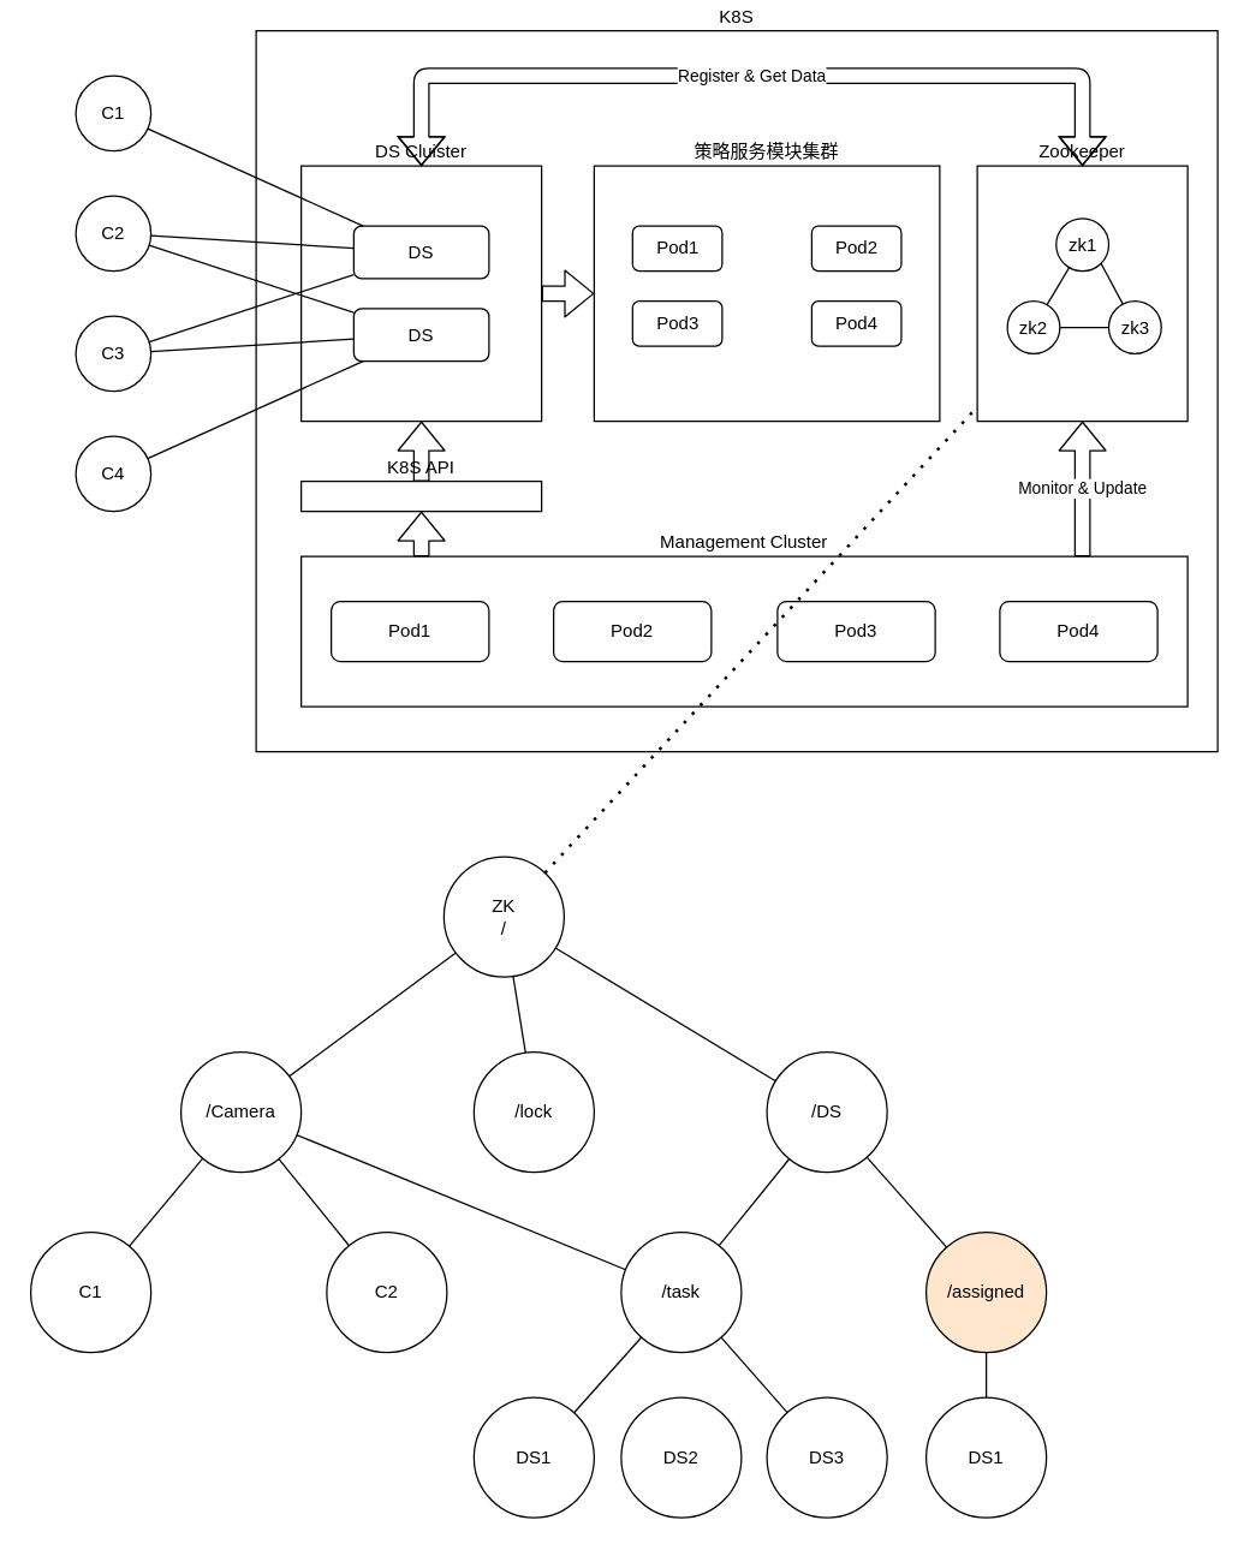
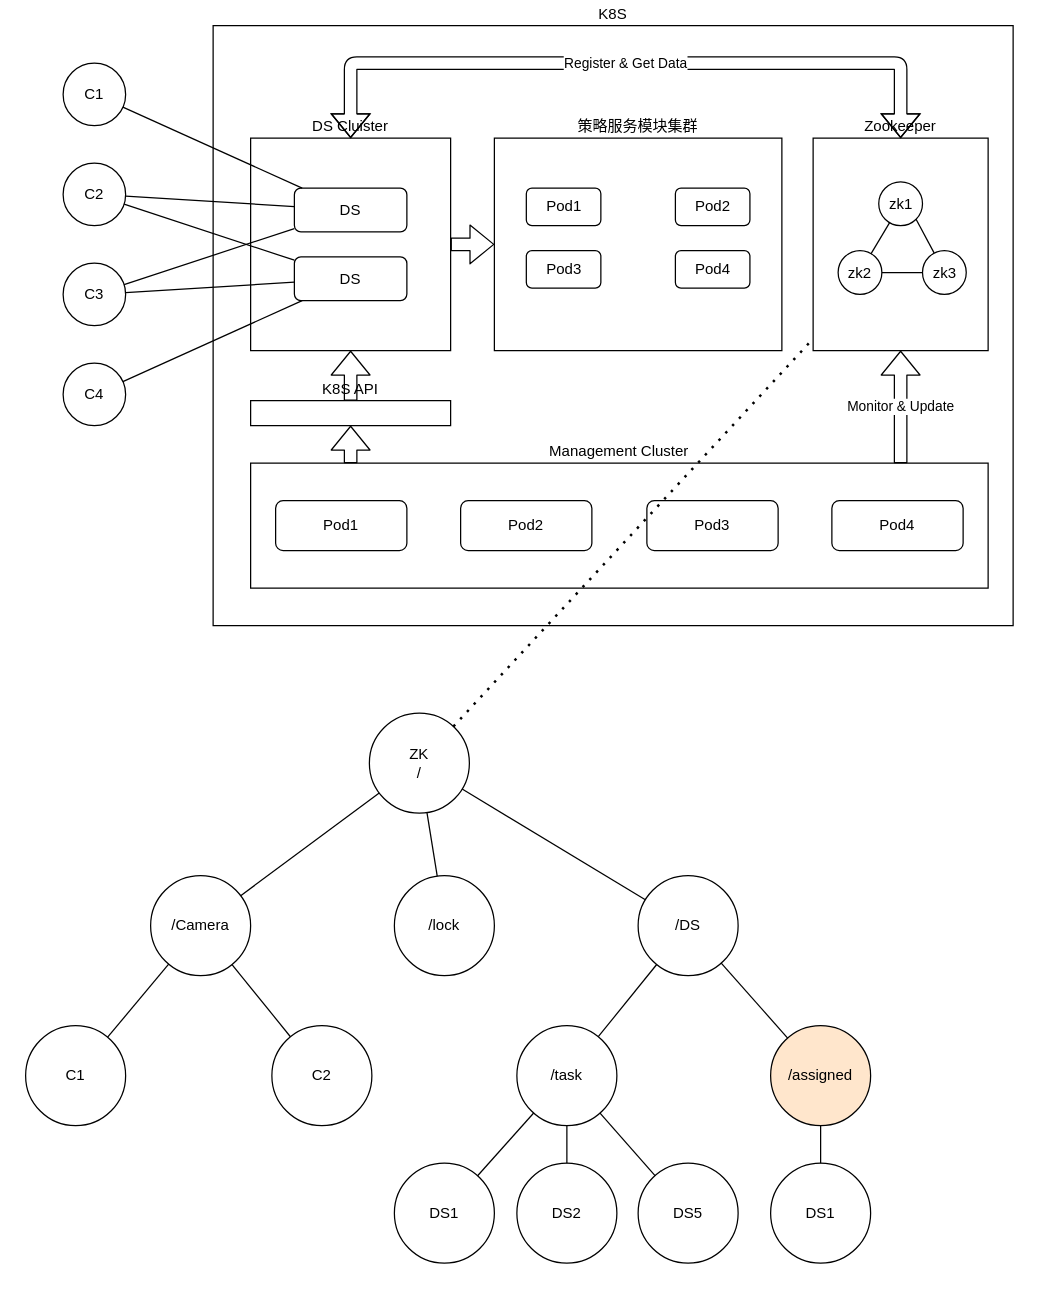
  <mxCell id="0" />
  <mxCell id="1" parent="0" />
  <mxCell id="2" value="C1" style="ellipse;whiteSpace=wrap;html=1;aspect=fixed;" vertex="1" parent="1"><mxGeometry x="50" y="50" width="50" height="50" as="geometry" /></mxCell>
  <mxCell id="3" value="C2" style="ellipse;whiteSpace=wrap;html=1;aspect=fixed;" vertex="1" parent="1"><mxGeometry x="50" y="130" width="50" height="50" as="geometry" /></mxCell>
  <mxCell id="4" value="C3" style="ellipse;whiteSpace=wrap;html=1;aspect=fixed;" vertex="1" parent="1"><mxGeometry x="50" y="210" width="50" height="50" as="geometry" /></mxCell>
  <mxCell id="5" value="C4" style="ellipse;whiteSpace=wrap;html=1;aspect=fixed;" vertex="1" parent="1"><mxGeometry x="50" y="290" width="50" height="50" as="geometry" /></mxCell>
  <mxCell id="6" value="K8S" style="rounded=0;whiteSpace=wrap;html=1;labelPosition=center;verticalLabelPosition=top;align=center;verticalAlign=bottom;" vertex="1" parent="1"><mxGeometry x="170" y="20" width="640" height="480" as="geometry" /></mxCell>
  <mxCell id="7" value="" style="group" vertex="1" connectable="0" parent="1"><mxGeometry x="200" y="110" width="160" height="170" as="geometry" /></mxCell>
  <mxCell id="8" value="DS Cluister" style="rounded=0;whiteSpace=wrap;html=1;labelPosition=center;verticalLabelPosition=top;align=center;verticalAlign=bottom;" vertex="1" parent="7"><mxGeometry width="160" height="170" as="geometry" /></mxCell>
  <mxCell id="9" value="DS" style="rounded=1;whiteSpace=wrap;html=1;" vertex="1" parent="7"><mxGeometry x="35" y="40" width="90" height="35" as="geometry" /></mxCell>
  <mxCell id="10" value="DS" style="rounded=1;whiteSpace=wrap;html=1;" vertex="1" parent="7"><mxGeometry x="35" y="95" width="90" height="35" as="geometry" /></mxCell>
  <mxCell id="11" value="" style="group" vertex="1" connectable="0" parent="1"><mxGeometry x="395" y="110" width="230" height="170" as="geometry" /></mxCell>
  <mxCell id="12" value="策略服务模块集群" style="rounded=0;whiteSpace=wrap;html=1;labelPosition=center;verticalLabelPosition=top;align=center;verticalAlign=bottom;" vertex="1" parent="11"><mxGeometry width="230" height="170" as="geometry" /></mxCell>
  <mxCell id="13" value="" style="group" vertex="1" connectable="0" parent="11"><mxGeometry x="25.556" y="40" width="178.889" height="80" as="geometry" /></mxCell>
  <mxCell id="14" value="Pod1" style="rounded=1;whiteSpace=wrap;html=1;" vertex="1" parent="13"><mxGeometry width="59.63" height="30" as="geometry" /></mxCell>
  <mxCell id="15" value="Pod2" style="rounded=1;whiteSpace=wrap;html=1;" vertex="1" parent="13"><mxGeometry x="119.259" width="59.63" height="30" as="geometry" /></mxCell>
  <mxCell id="16" value="Pod3" style="rounded=1;whiteSpace=wrap;html=1;" vertex="1" parent="13"><mxGeometry y="50" width="59.63" height="30" as="geometry" /></mxCell>
  <mxCell id="17" value="Pod4" style="rounded=1;whiteSpace=wrap;html=1;" vertex="1" parent="13"><mxGeometry x="119.259" y="50" width="59.63" height="30" as="geometry" /></mxCell>
  <mxCell id="18" value="" style="group" vertex="1" connectable="0" parent="1"><mxGeometry x="200" y="370" width="590" height="100" as="geometry" /></mxCell>
  <mxCell id="19" value="Management Cluster" style="rounded=0;whiteSpace=wrap;html=1;labelPosition=center;verticalLabelPosition=top;align=center;verticalAlign=bottom;" vertex="1" parent="18"><mxGeometry width="590" height="100" as="geometry" /></mxCell>
  <mxCell id="20" value="" style="group" vertex="1" connectable="0" parent="18"><mxGeometry x="20" y="30" width="550" height="40" as="geometry" /></mxCell>
  <mxCell id="21" value="Pod1" style="rounded=1;whiteSpace=wrap;html=1;" vertex="1" parent="20"><mxGeometry width="105" height="40" as="geometry" /></mxCell>
  <mxCell id="22" value="Pod2" style="rounded=1;whiteSpace=wrap;html=1;" vertex="1" parent="20"><mxGeometry x="148" width="105" height="40" as="geometry" /></mxCell>
  <mxCell id="23" value="Pod3" style="rounded=1;whiteSpace=wrap;html=1;" vertex="1" parent="20"><mxGeometry x="297" width="105" height="40" as="geometry" /></mxCell>
  <mxCell id="24" value="Pod4" style="rounded=1;whiteSpace=wrap;html=1;" vertex="1" parent="20"><mxGeometry x="445" width="105" height="40" as="geometry" /></mxCell>
  <mxCell id="25" value="K8S API" style="rounded=0;whiteSpace=wrap;html=1;labelPosition=center;verticalLabelPosition=top;align=center;verticalAlign=bottom;" vertex="1" parent="1"><mxGeometry x="200" y="320" width="160" height="20" as="geometry" /></mxCell>
  <mxCell id="26" value="" style="shape=flexArrow;endArrow=classic;html=1;entryX=0.5;entryY=1;entryDx=0;entryDy=0;" edge="1" parent="1" target="25"><mxGeometry width="50" height="50" relative="1" as="geometry"><mxPoint x="280" y="370" as="sourcePoint" /><mxPoint x="290" y="580" as="targetPoint" /></mxGeometry></mxCell>
  <mxCell id="27" value="" style="shape=flexArrow;endArrow=classic;html=1;entryX=0.5;entryY=1;entryDx=0;entryDy=0;exitX=0.5;exitY=0;exitDx=0;exitDy=0;" edge="1" parent="1" source="25" target="8"><mxGeometry width="50" height="50" relative="1" as="geometry"><mxPoint x="290" y="380" as="sourcePoint" /><mxPoint x="290" y="350" as="targetPoint" /></mxGeometry></mxCell>
  <mxCell id="28" value="" style="group" vertex="1" connectable="0" parent="1"><mxGeometry x="650" y="110" width="140" height="170" as="geometry" /></mxCell>
  <mxCell id="29" value="Zookeeper" style="rounded=0;whiteSpace=wrap;html=1;labelPosition=center;verticalLabelPosition=top;align=center;verticalAlign=bottom;" vertex="1" parent="28"><mxGeometry width="140" height="170" as="geometry" /></mxCell>
  <mxCell id="30" value="" style="group" vertex="1" connectable="0" parent="28"><mxGeometry x="20" y="35" width="102.5" height="90" as="geometry" /></mxCell>
  <mxCell id="31" value="zk1" style="ellipse;whiteSpace=wrap;html=1;aspect=fixed;" vertex="1" parent="30"><mxGeometry x="32.5" width="35" height="35" as="geometry" /></mxCell>
  <mxCell id="32" value="zk2" style="ellipse;whiteSpace=wrap;html=1;aspect=fixed;" vertex="1" parent="30"><mxGeometry y="55" width="35" height="35" as="geometry" /></mxCell>
  <mxCell id="33" value="zk3" style="ellipse;whiteSpace=wrap;html=1;aspect=fixed;" vertex="1" parent="30"><mxGeometry x="67.5" y="55" width="35" height="35" as="geometry" /></mxCell>
  <mxCell id="34" value="" style="endArrow=none;html=1;" edge="1" parent="30" source="32" target="31"><mxGeometry width="50" height="50" relative="1" as="geometry"><mxPoint x="-250" y="155" as="sourcePoint" /><mxPoint x="-200" y="105" as="targetPoint" /></mxGeometry></mxCell>
  <mxCell id="35" value="" style="endArrow=none;html=1;entryX=1;entryY=1;entryDx=0;entryDy=0;" edge="1" parent="30" source="33" target="31"><mxGeometry width="50" height="50" relative="1" as="geometry"><mxPoint x="27.5" y="65" as="sourcePoint" /><mxPoint x="47.626" y="39.874" as="targetPoint" /></mxGeometry></mxCell>
  <mxCell id="36" value="" style="endArrow=none;html=1;" edge="1" parent="30" source="32" target="33"><mxGeometry width="50" height="50" relative="1" as="geometry"><mxPoint x="-250" y="155" as="sourcePoint" /><mxPoint x="-200" y="105" as="targetPoint" /></mxGeometry></mxCell>
  <mxCell id="37" value="Monitor &amp;amp; Update" style="shape=flexArrow;endArrow=classic;html=1;entryX=0.5;entryY=1;entryDx=0;entryDy=0;" edge="1" parent="1" target="29"><mxGeometry width="50" height="50" relative="1" as="geometry"><mxPoint x="720" y="370" as="sourcePoint" /><mxPoint x="470" y="250" as="targetPoint" /></mxGeometry></mxCell>
  <mxCell id="38" value="" style="shape=flexArrow;endArrow=classic;html=1;entryX=0;entryY=0.5;entryDx=0;entryDy=0;" edge="1" parent="1" source="8" target="12"><mxGeometry width="50" height="50" relative="1" as="geometry"><mxPoint x="420" y="300" as="sourcePoint" /><mxPoint x="470" y="250" as="targetPoint" /></mxGeometry></mxCell>
  <mxCell id="39" value="" style="endArrow=none;html=1;" edge="1" parent="1" source="9" target="2"><mxGeometry width="50" height="50" relative="1" as="geometry"><mxPoint x="420" y="300" as="sourcePoint" /><mxPoint x="470" y="250" as="targetPoint" /></mxGeometry></mxCell>
  <mxCell id="40" value="" style="endArrow=none;html=1;" edge="1" parent="1" source="9" target="3"><mxGeometry width="50" height="50" relative="1" as="geometry"><mxPoint x="251.242" y="160" as="sourcePoint" /><mxPoint x="107.808" y="95.236" as="targetPoint" /></mxGeometry></mxCell>
  <mxCell id="41" value="" style="endArrow=none;html=1;" edge="1" parent="1" source="10" target="4"><mxGeometry width="50" height="50" relative="1" as="geometry"><mxPoint x="245" y="174.741" as="sourcePoint" /><mxPoint x="109.957" y="166.461" as="targetPoint" /></mxGeometry></mxCell>
  <mxCell id="42" value="" style="endArrow=none;html=1;" edge="1" parent="1" source="10" target="5"><mxGeometry width="50" height="50" relative="1" as="geometry"><mxPoint x="245" y="235.259" as="sourcePoint" /><mxPoint x="109.957" y="243.539" as="targetPoint" /></mxGeometry></mxCell>
  <mxCell id="43" value="" style="endArrow=none;html=1;" edge="1" parent="1" source="9" target="4"><mxGeometry width="50" height="50" relative="1" as="geometry"><mxPoint x="255" y="245.259" as="sourcePoint" /><mxPoint x="119.957" y="253.539" as="targetPoint" /></mxGeometry></mxCell>
  <mxCell id="44" value="" style="endArrow=none;html=1;" edge="1" parent="1" source="10" target="3"><mxGeometry width="50" height="50" relative="1" as="geometry"><mxPoint x="265" y="255.259" as="sourcePoint" /><mxPoint x="129.957" y="263.539" as="targetPoint" /></mxGeometry></mxCell>
  <mxCell id="45" value="Register &amp;amp; Get Data" style="shape=flexArrow;endArrow=classic;startArrow=classic;html=1;edgeStyle=elbowEdgeStyle;entryX=0.5;entryY=0;entryDx=0;entryDy=0;exitX=0.5;exitY=0;exitDx=0;exitDy=0;" edge="1" parent="1" source="8" target="29"><mxGeometry width="100" height="100" relative="1" as="geometry"><mxPoint x="400" y="330" as="sourcePoint" /><mxPoint x="500" y="230" as="targetPoint" /><Array as="points"><mxPoint x="500" y="50" /></Array></mxGeometry></mxCell>
  <mxCell id="46" value="ZK&lt;br&gt;/" style="ellipse;whiteSpace=wrap;html=1;aspect=fixed;flipV=1;" vertex="1" parent="1"><mxGeometry x="295" y="570" width="80" height="80" as="geometry" /></mxCell>
  <mxCell id="47" value="/Camera" style="ellipse;whiteSpace=wrap;html=1;aspect=fixed;" vertex="1" parent="1"><mxGeometry x="120" y="700" width="80" height="80" as="geometry" /></mxCell>
  <mxCell id="48" value="/task" style="ellipse;whiteSpace=wrap;html=1;aspect=fixed;flipH=0;" vertex="1" parent="1"><mxGeometry x="413" y="820" width="80" height="80" as="geometry" /></mxCell>
  <mxCell id="49" value="/DS" style="ellipse;whiteSpace=wrap;html=1;aspect=fixed;" vertex="1" parent="1"><mxGeometry x="510" y="700" width="80" height="80" as="geometry" /></mxCell>
  <mxCell id="50" value="/assigned" style="ellipse;whiteSpace=wrap;html=1;aspect=fixed;flipH=0;fillColor=#ffe6cc;" vertex="1" parent="1"><mxGeometry x="616" y="820" width="80" height="80" as="geometry" /></mxCell>
  <mxCell id="51" value="" style="endArrow=none;html=1;" edge="1" parent="1" source="47" target="46"><mxGeometry width="50" height="50" relative="1" as="geometry"><mxPoint x="420" y="790" as="sourcePoint" /><mxPoint x="470" y="740" as="targetPoint" /></mxGeometry></mxCell>
  <mxCell id="52" value="" style="endArrow=none;html=1;" edge="1" parent="1" source="49" target="46"><mxGeometry width="50" height="50" relative="1" as="geometry"><mxPoint x="212.76" y="727.048" as="sourcePoint" /><mxPoint x="347.231" y="632.938" as="targetPoint" /></mxGeometry></mxCell>
  <mxCell id="53" value="" style="endArrow=none;html=1;" edge="1" parent="1" source="48" target="49"><mxGeometry width="50" height="50" relative="1" as="geometry"><mxPoint x="547.24" y="727.048" as="sourcePoint" /><mxPoint x="412.769" y="632.938" as="targetPoint" /></mxGeometry></mxCell>
  <mxCell id="54" value="" style="endArrow=none;html=1;" edge="1" parent="1" source="50" target="49"><mxGeometry width="50" height="50" relative="1" as="geometry"><mxPoint x="494.739" y="858.567" as="sourcePoint" /><mxPoint x="555.287" y="781.453" as="targetPoint" /></mxGeometry></mxCell>
  <mxCell id="55" value="C1" style="ellipse;whiteSpace=wrap;html=1;aspect=fixed;flipH=0;" vertex="1" parent="1"><mxGeometry x="20" y="820" width="80" height="80" as="geometry" /></mxCell>
  <mxCell id="56" value="C2" style="ellipse;whiteSpace=wrap;html=1;aspect=fixed;flipH=0;" vertex="1" parent="1"><mxGeometry x="217" y="820" width="80" height="80" as="geometry" /></mxCell>
  <mxCell id="57" value="" style="endArrow=none;html=1;" edge="1" parent="1" source="47" target="55"><mxGeometry width="50" height="50" relative="1" as="geometry"><mxPoint x="212.76" y="727.048" as="sourcePoint" /><mxPoint x="347.231" y="632.938" as="targetPoint" /></mxGeometry></mxCell>
  <mxCell id="58" value="" style="endArrow=none;html=1;" edge="1" parent="1" source="47" target="56"><mxGeometry width="50" height="50" relative="1" as="geometry"><mxPoint x="156" y="782" as="sourcePoint" /><mxPoint x="114" y="838" as="targetPoint" /></mxGeometry></mxCell>
  <mxCell id="59" value="DS1" style="ellipse;whiteSpace=wrap;html=1;aspect=fixed;" vertex="1" parent="1"><mxGeometry x="315" y="930" width="80" height="80" as="geometry" /></mxCell>
  <mxCell id="60" value="DS2" style="ellipse;whiteSpace=wrap;html=1;aspect=fixed;" vertex="1" parent="1"><mxGeometry x="413" y="930" width="80" height="80" as="geometry" /></mxCell>
  <mxCell id="61" value="" style="endArrow=none;html=1;" edge="1" parent="1" source="48" target="59"><mxGeometry width="50" height="50" relative="1" as="geometry"><mxPoint x="522.098" y="836.658" as="sourcePoint" /><mxPoint x="557.812" y="783.282" as="targetPoint" /></mxGeometry></mxCell>
- <mxCell id="62" value="" style="endArrow=none;html=1;" edge="1" parent="1" source="48" target="47"><mxGeometry width="50" height="50" relative="1" as="geometry"><mxPoint x="478.897" y="903.98" as="sourcePoint" /><mxPoint x="440.964" y="965.934" as="targetPoint" /></mxGeometry></mxCell>
- <mxCell id="63" value="DS3" style="ellipse;whiteSpace=wrap;html=1;aspect=fixed;" vertex="1" parent="1"><mxGeometry x="510" y="930" width="80" height="80" as="geometry" /></mxCell>
+ <mxCell id="62" value="" style="endArrow=none;html=1;" edge="1" parent="1" source="48" target="60"><mxGeometry width="50" height="50" relative="1" as="geometry"><mxPoint x="478.897" y="903.98" as="sourcePoint" /><mxPoint x="440.964" y="965.934" as="targetPoint" /></mxGeometry></mxCell>
+ <mxCell id="63" value="DS5" style="ellipse;whiteSpace=wrap;html=1;aspect=fixed;" vertex="1" parent="1"><mxGeometry x="510" y="930" width="80" height="80" as="geometry" /></mxCell>
  <mxCell id="64" value="DS1" style="ellipse;whiteSpace=wrap;html=1;aspect=fixed;" vertex="1" parent="1"><mxGeometry x="616" y="930" width="80" height="80" as="geometry" /></mxCell>
  <mxCell id="65" value="" style="endArrow=none;html=1;" edge="1" parent="1" target="63" source="48"><mxGeometry width="50" height="50" relative="1" as="geometry"><mxPoint x="640.44" y="895.433" as="sourcePoint" /><mxPoint x="763.812" y="783.282" as="targetPoint" /></mxGeometry></mxCell>
  <mxCell id="66" value="" style="endArrow=none;html=1;" edge="1" parent="1" target="64" source="50"><mxGeometry width="50" height="50" relative="1" as="geometry"><mxPoint x="676.011" y="896.203" as="sourcePoint" /><mxPoint x="646.964" y="965.934" as="targetPoint" /></mxGeometry></mxCell>
  <mxCell id="67" value="/lock" style="ellipse;whiteSpace=wrap;html=1;aspect=fixed;flipV=1;" vertex="1" parent="1"><mxGeometry x="315" y="700" width="80" height="80" as="geometry" /></mxCell>
  <mxCell id="68" value="" style="endArrow=none;html=1;" edge="1" parent="1" source="67" target="46"><mxGeometry width="50" height="50" relative="1" as="geometry"><mxPoint x="420" y="790" as="sourcePoint" /><mxPoint x="470" y="740" as="targetPoint" /></mxGeometry></mxCell>
  <mxCell id="69" value="" style="endArrow=none;dashed=1;html=1;dashPattern=1 3;strokeWidth=2;" edge="1" parent="1" source="46" target="29"><mxGeometry width="50" height="50" relative="1" as="geometry"><mxPoint x="420" y="490" as="sourcePoint" /><mxPoint x="470" y="440" as="targetPoint" /></mxGeometry></mxCell>
